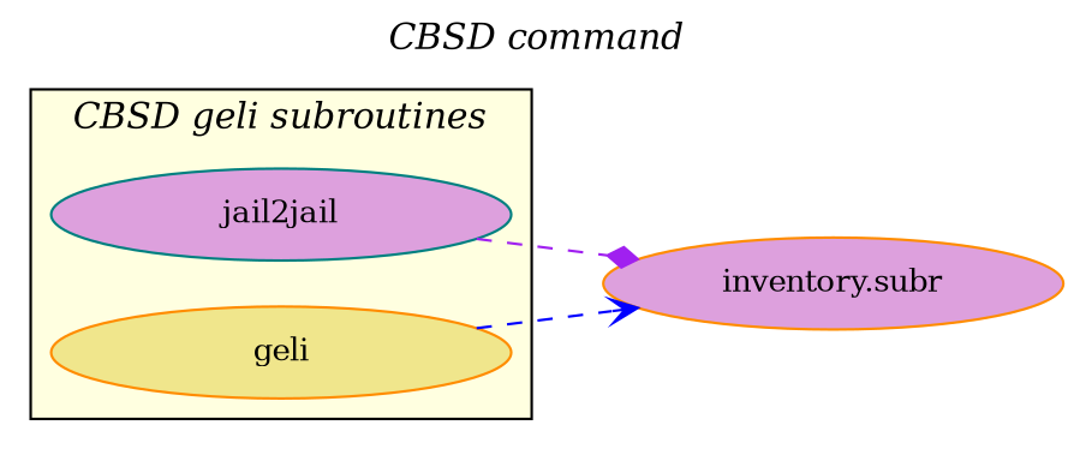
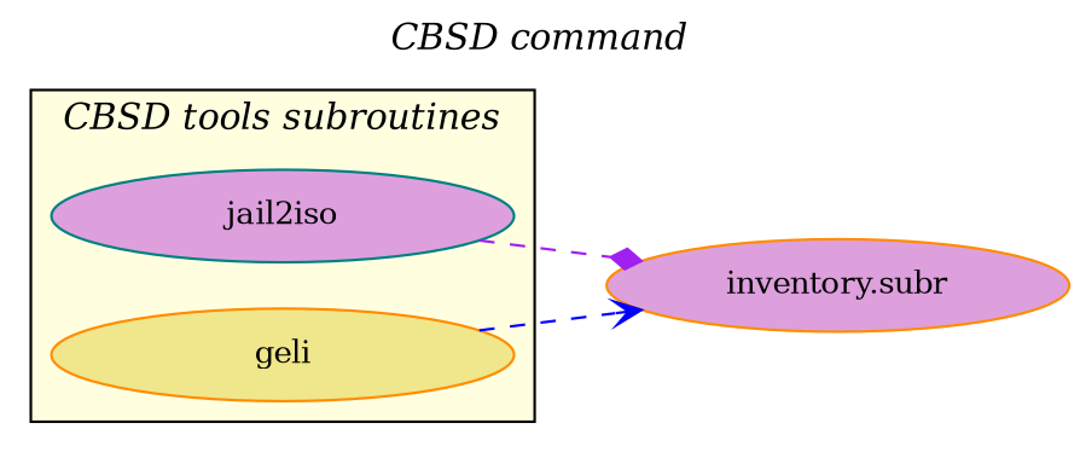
  strict digraph {
    fontname="Times-Italic"
    fontsize=14
    label="CBSD command"
    labelloc=top
    rankdir=LR
    node [color=darkorange fillcolor=plum fixedsize=true fontname="Times-Roman" fontsize=12 style=filled]
    edge [style=dashed]
-   jail2iso [color=teal width=2.5 label=jail2jail]
+   jail2iso [color=teal width=2.5]
    "inventory.subr" [shape=oval width=2.5]
    geli [fillcolor=khaki width=2.5]
    subgraph sub_1 {
      jail2iso
      "inventory.subr"
      geli
    }
    subgraph cluster_2 {
      bgcolor=lightyellow
-     label="CBSD geli subroutines"
+     label="CBSD tools subroutines"
      jail2iso
      geli
    }
    jail2iso -> "inventory.subr" [arrowhead=diamond color=purple]
    geli -> "inventory.subr" [arrowhead=vee color=blue]
  }
